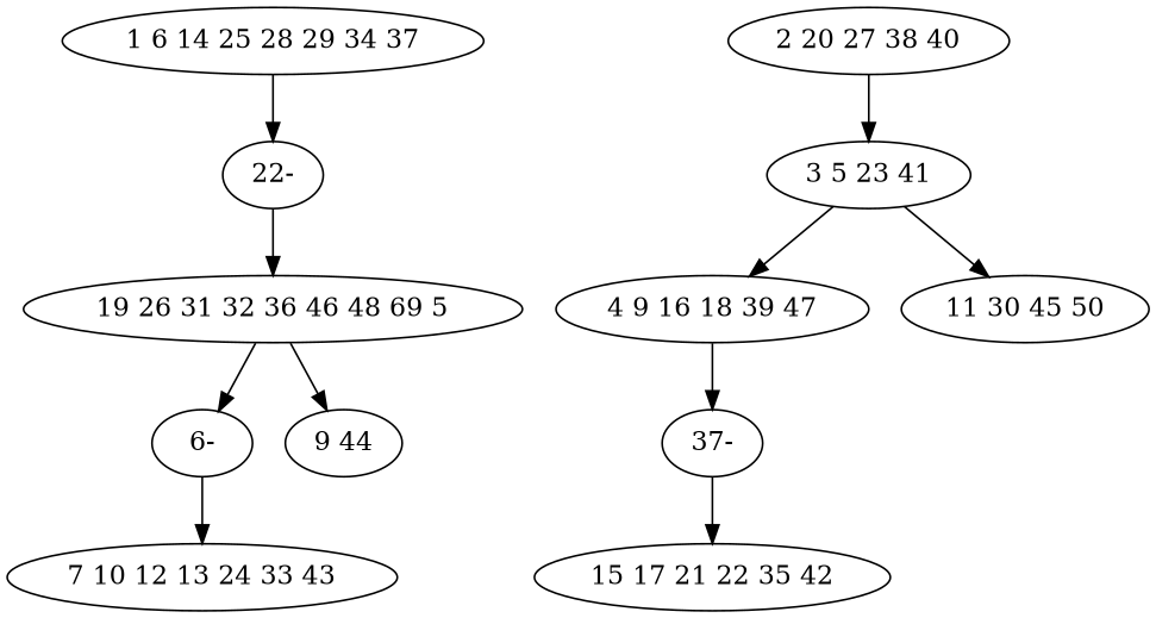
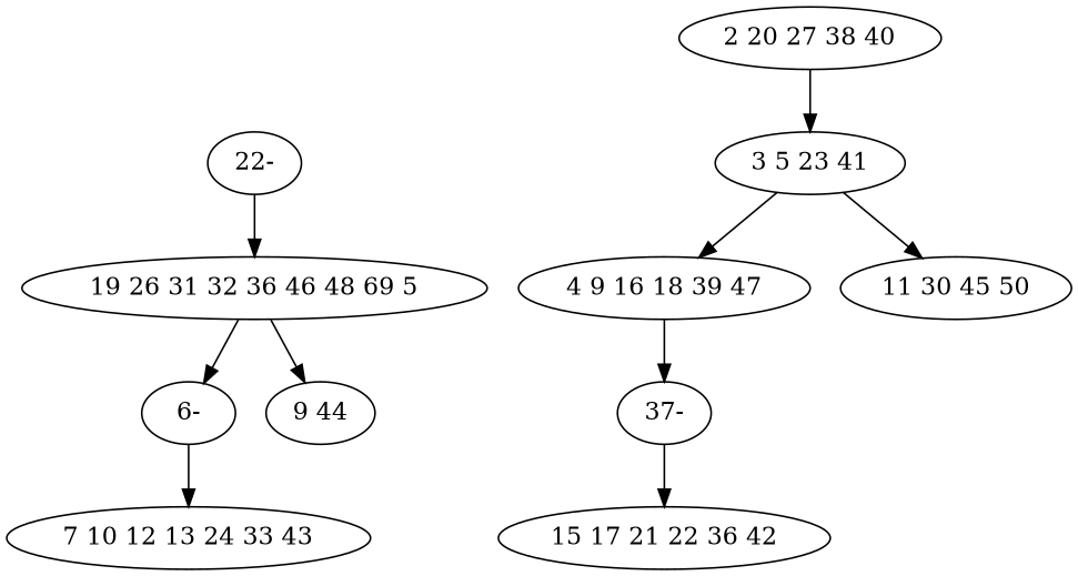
  digraph {
-   n1 [label="1 6 14 25 28 29 34 37"]
    n2 [label="22-"]
    n3 [label="2 20 27 38 40"]
    n4 [label="3 5 23 41"]
    n5 [label="19 26 31 32 36 46 48 69 5"]
    n6 [label="4 9 16 18 39 47"]
    n7 [label="11 30 45 50"]
    n8 [label="6-"]
    n9 [label="9 44"]
    n10 [label="37-"]
-   n11 [label="15 17 21 22 35 42"]
+   n11 [label="15 17 21 22 36 42"]
    n12 [label="7 10 12 13 24 33 43"]
-   n1 -> n2
    n2 -> n5
    n3 -> n4
    n4 -> n6
    n4 -> n7
    n5 -> n8
    n5 -> n9
    n6 -> n10
    n8 -> n12
    n10 -> n11
  }
